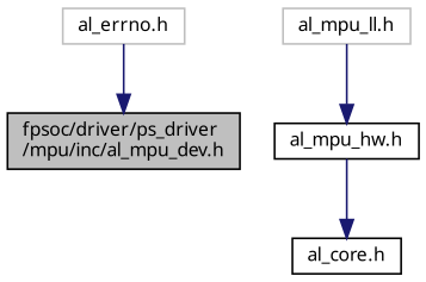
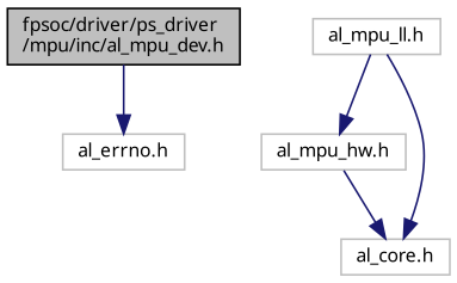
  digraph {
    fontname="Noto Sans"
    node [color=grey75 fillcolor=white fontname="Noto Sans" fontsize=10 shape=record style=filled]
    edge [color=midnightblue fontname="Noto Sans" fontsize=10 labelfontname=Helvetica labelfontsize=10 style=solid]
    n1 [color=black fillcolor=grey75 fontcolor=black height=0.2 label="fpsoc/driver/ps_driver\l/mpu/inc/al_mpu_dev.h" width=0.4]
    n2 [height=0.2 label="al_errno.h" width=0.4]
    n3 [height=0.2 label="al_mpu_ll.h" width=0.4]
-   n4 [color=black height=0.2 label="al_mpu_hw.h" width=0.4]
-   n5 [color=black height=0.2 label="al_core.h" width=0.4]
-   n2 -> n1
+   n4 [height=0.2 label="al_mpu_hw.h" width=0.4]
+   n5 [height=0.2 label="al_core.h" width=0.4]
+   n1 -> n2
    n3 -> n4
+   n3 -> n5
    n4 -> n5
  }
